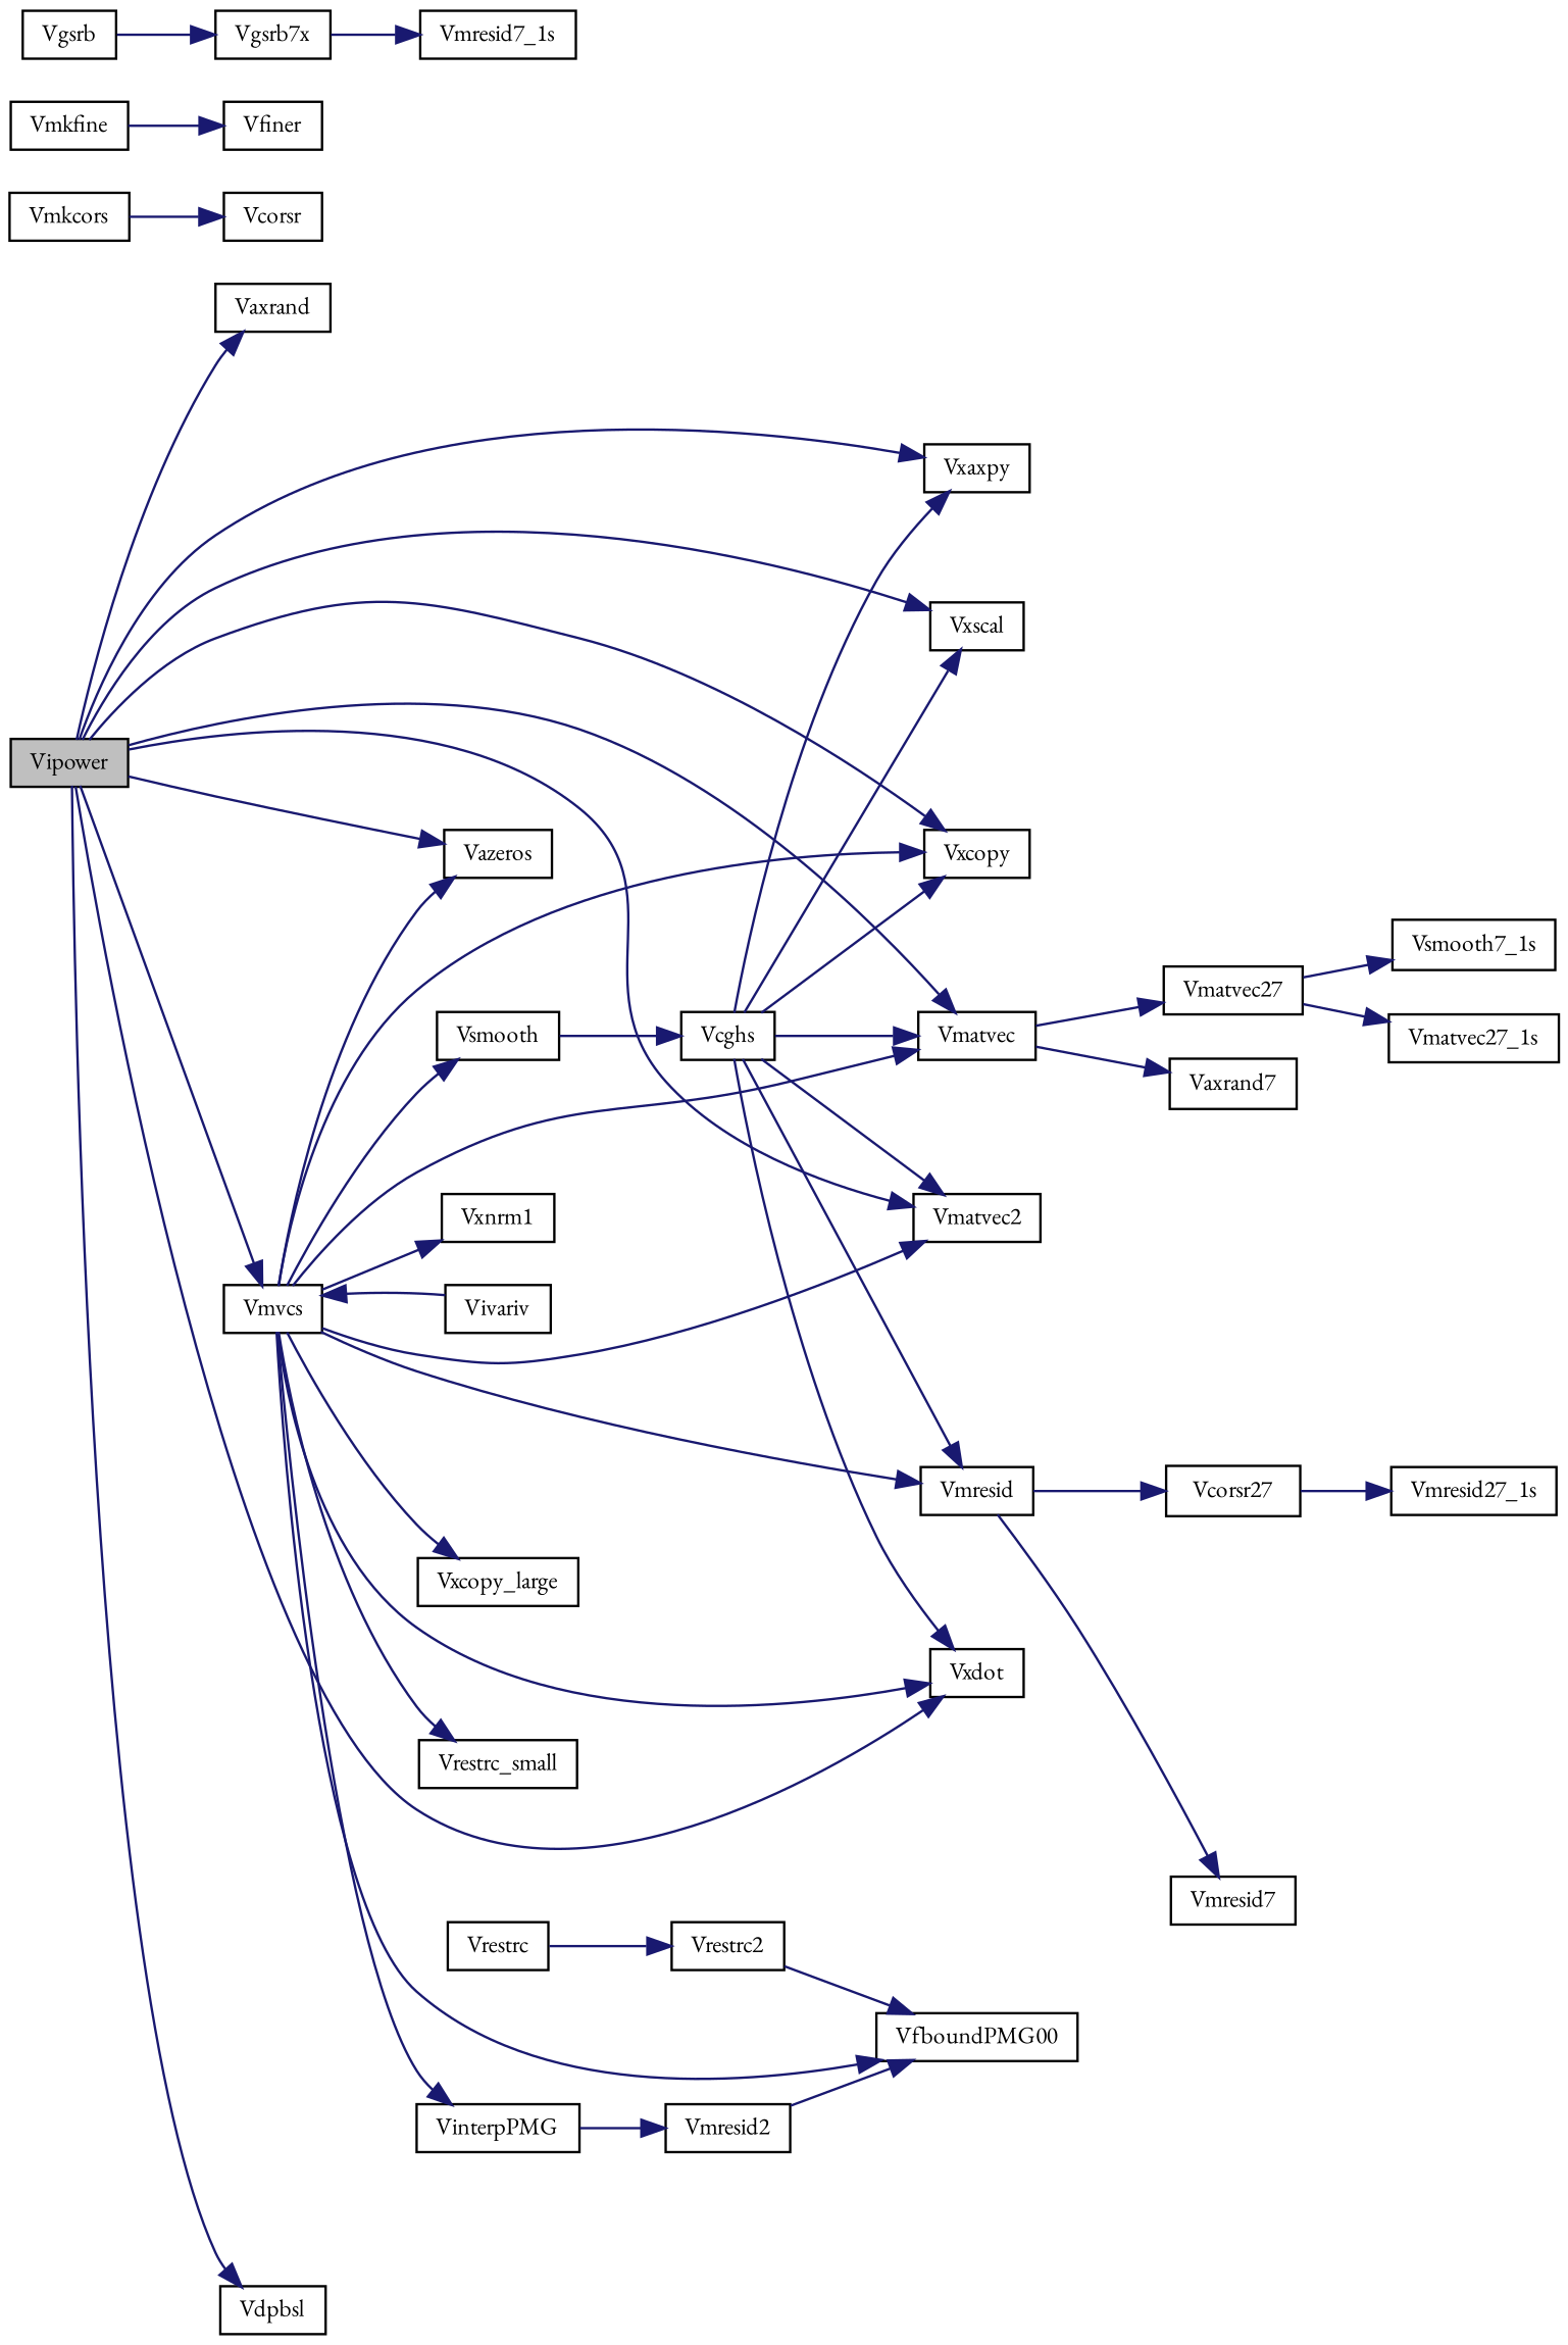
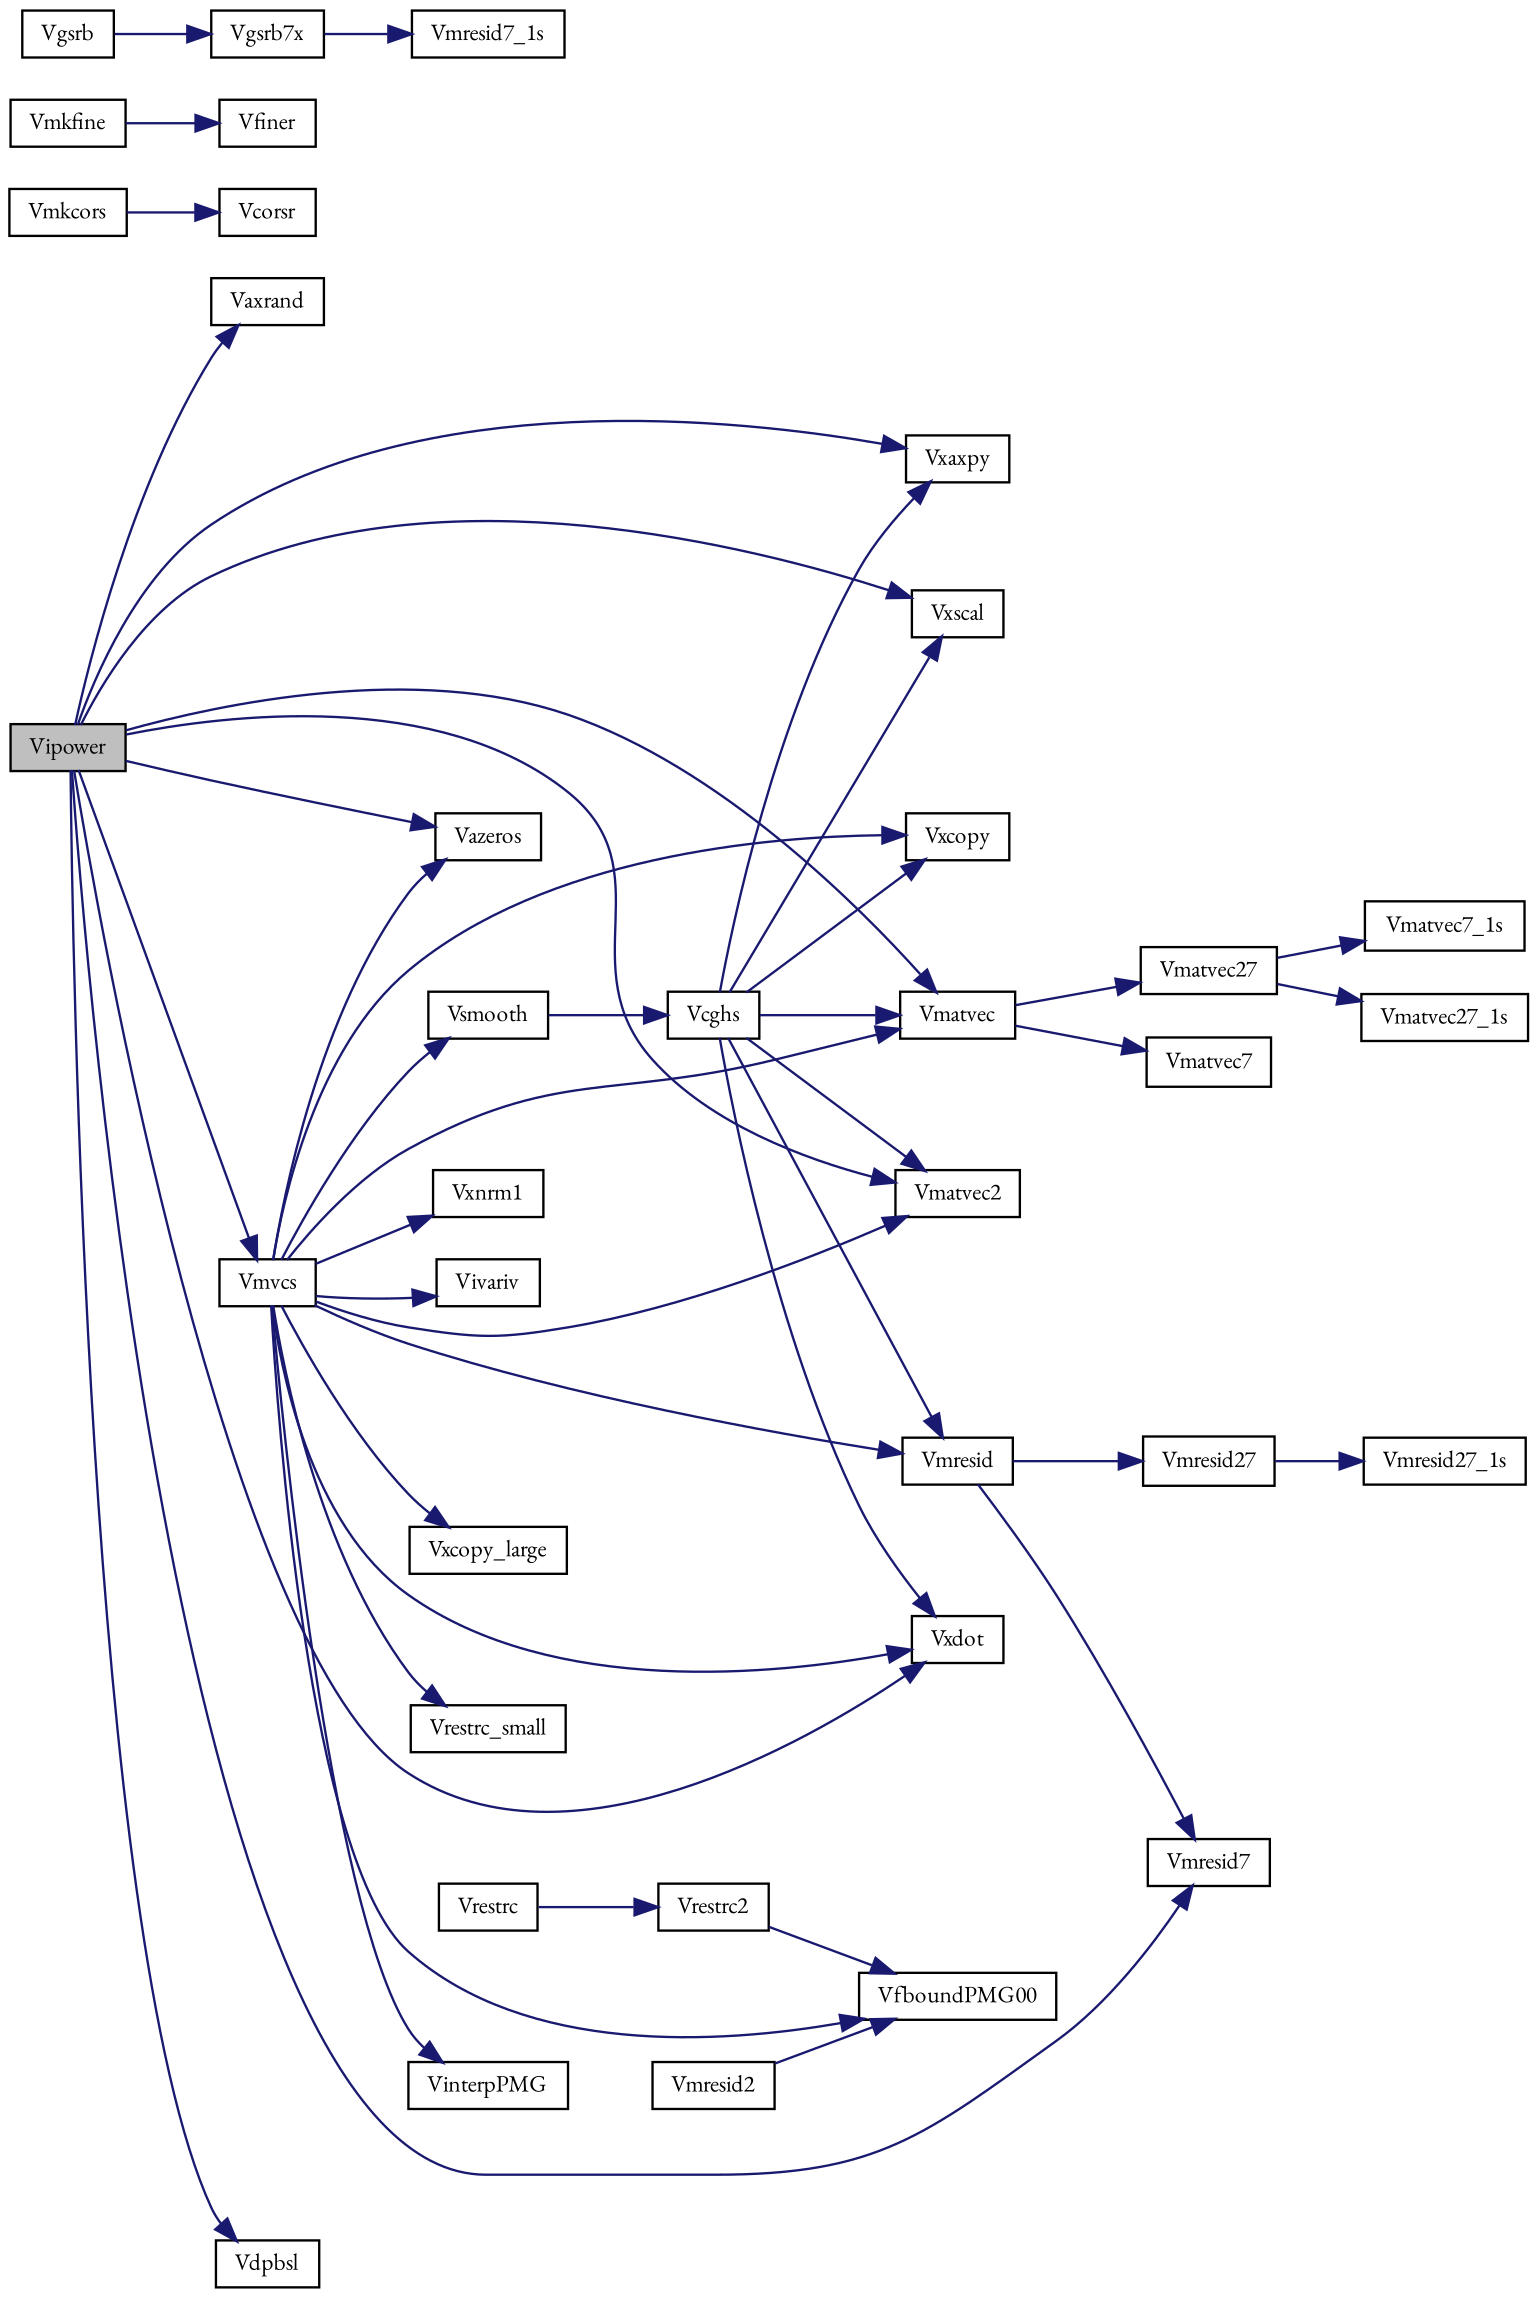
  digraph {
    fontname="EB Garamond"
    rankdir=LR
    node [color=black fillcolor=white fontname="EB Garamond" fontsize=10 shape=record style=filled]
    edge [color=midnightblue fontname="EB Garamond" fontsize=10 labelfontname=FreeSans labelfontsize=10 style=solid]
    n1 [fillcolor=grey75 fontcolor=black height=0.2 label=Vipower width=0.4]
    n2 [height=0.2 label=Vaxrand width=0.4]
    n3 [height=0.2 label=Vazeros width=0.4]
    n4 [height=0.2 label=Vmatvec width=0.4]
    n5 [height=0.2 label=Vmvcs width=0.4]
    n6 [height=0.2 label=Vxaxpy width=0.4]
    n7 [height=0.2 label=Vxcopy width=0.4]
    n8 [height=0.2 label=Vxdot width=0.4]
    n9 [height=0.2 label=Vmatvec2 width=0.4]
    n10 [height=0.2 label=Vxscal width=0.4]
    n11 [height=0.2 label=Vdpbsl width=0.4]
    n12 [height=0.2 label=Vmatvec27 width=0.4]
-   n13 [height=0.2 label=Vaxrand7 width=0.4]
+   n13 [height=0.2 label=Vmatvec7 width=0.4]
    n14 [height=0.2 label=VfboundPMG00 width=0.4]
    n15 [height=0.2 label=VinterpPMG width=0.4]
    n16 [height=0.2 label=Vivariv width=0.4]
    n17 [height=0.2 label=Vmresid width=0.4]
    n18 [height=0.2 label=Vsmooth width=0.4]
    n19 [height=0.2 label=Vxcopy_large width=0.4]
    n20 [height=0.2 label=Vrestrc_small width=0.4]
    n21 [height=0.2 label=Vxnrm1 width=0.4]
    n22 [height=0.2 label=Vmatvec27_1s width=0.4]
-   n23 [height=0.2 label=Vsmooth7_1s width=0.4]
+   n23 [height=0.2 label=Vmatvec7_1s width=0.4]
    n24 [height=0.2 label=Vmresid2 width=0.4]
    n25 [height=0.2 label=Vmkcors width=0.4]
    n26 [height=0.2 label=Vcorsr width=0.4]
    n27 [height=0.2 label=Vmkfine width=0.4]
    n28 [height=0.2 label=Vfiner width=0.4]
-   n29 [height=0.2 label=Vcorsr27 width=0.4]
+   n29 [height=0.2 label=Vmresid27 width=0.4]
    n30 [height=0.2 label=Vmresid7 width=0.4]
    n31 [height=0.2 label=Vrestrc width=0.4]
    n32 [height=0.2 label=Vrestrc2 width=0.4]
    n33 [height=0.2 label=Vcghs width=0.4]
    n34 [height=0.2 label=Vmresid27_1s width=0.4]
    n35 [height=0.2 label=Vmresid7_1s width=0.4]
    n36 [height=0.2 label=Vgsrb width=0.4]
    n37 [height=0.2 label=Vgsrb7x width=0.4]
    n1 -> n2
    n1 -> n3
    n1 -> n4
    n1 -> n5
    n1 -> n6
-   n1 -> n7
+   n1 -> n30
    n1 -> n8
    n1 -> n9
    n1 -> n10
    n1 -> n11
    n4 -> n12
    n4 -> n13
    n5 -> n3
    n5 -> n4
    n5 -> n7
    n5 -> n8
    n5 -> n9
    n5 -> n14
    n5 -> n15
-   n16 -> n5
+   n5 -> n16
    n5 -> n17
    n5 -> n18
    n5 -> n19
    n5 -> n20
    n5 -> n21
    n12 -> n22
    n12 -> n23
-   n15 -> n24
    n17 -> n29
    n17 -> n30
    n18 -> n33
    n24 -> n14
    n25 -> n26
    n27 -> n28
    n29 -> n34
    n31 -> n32
    n32 -> n14
    n33 -> n4
    n33 -> n6
    n33 -> n7
    n33 -> n8
    n33 -> n9
    n33 -> n10
    n33 -> n17
    n36 -> n37
    n37 -> n35
  }
